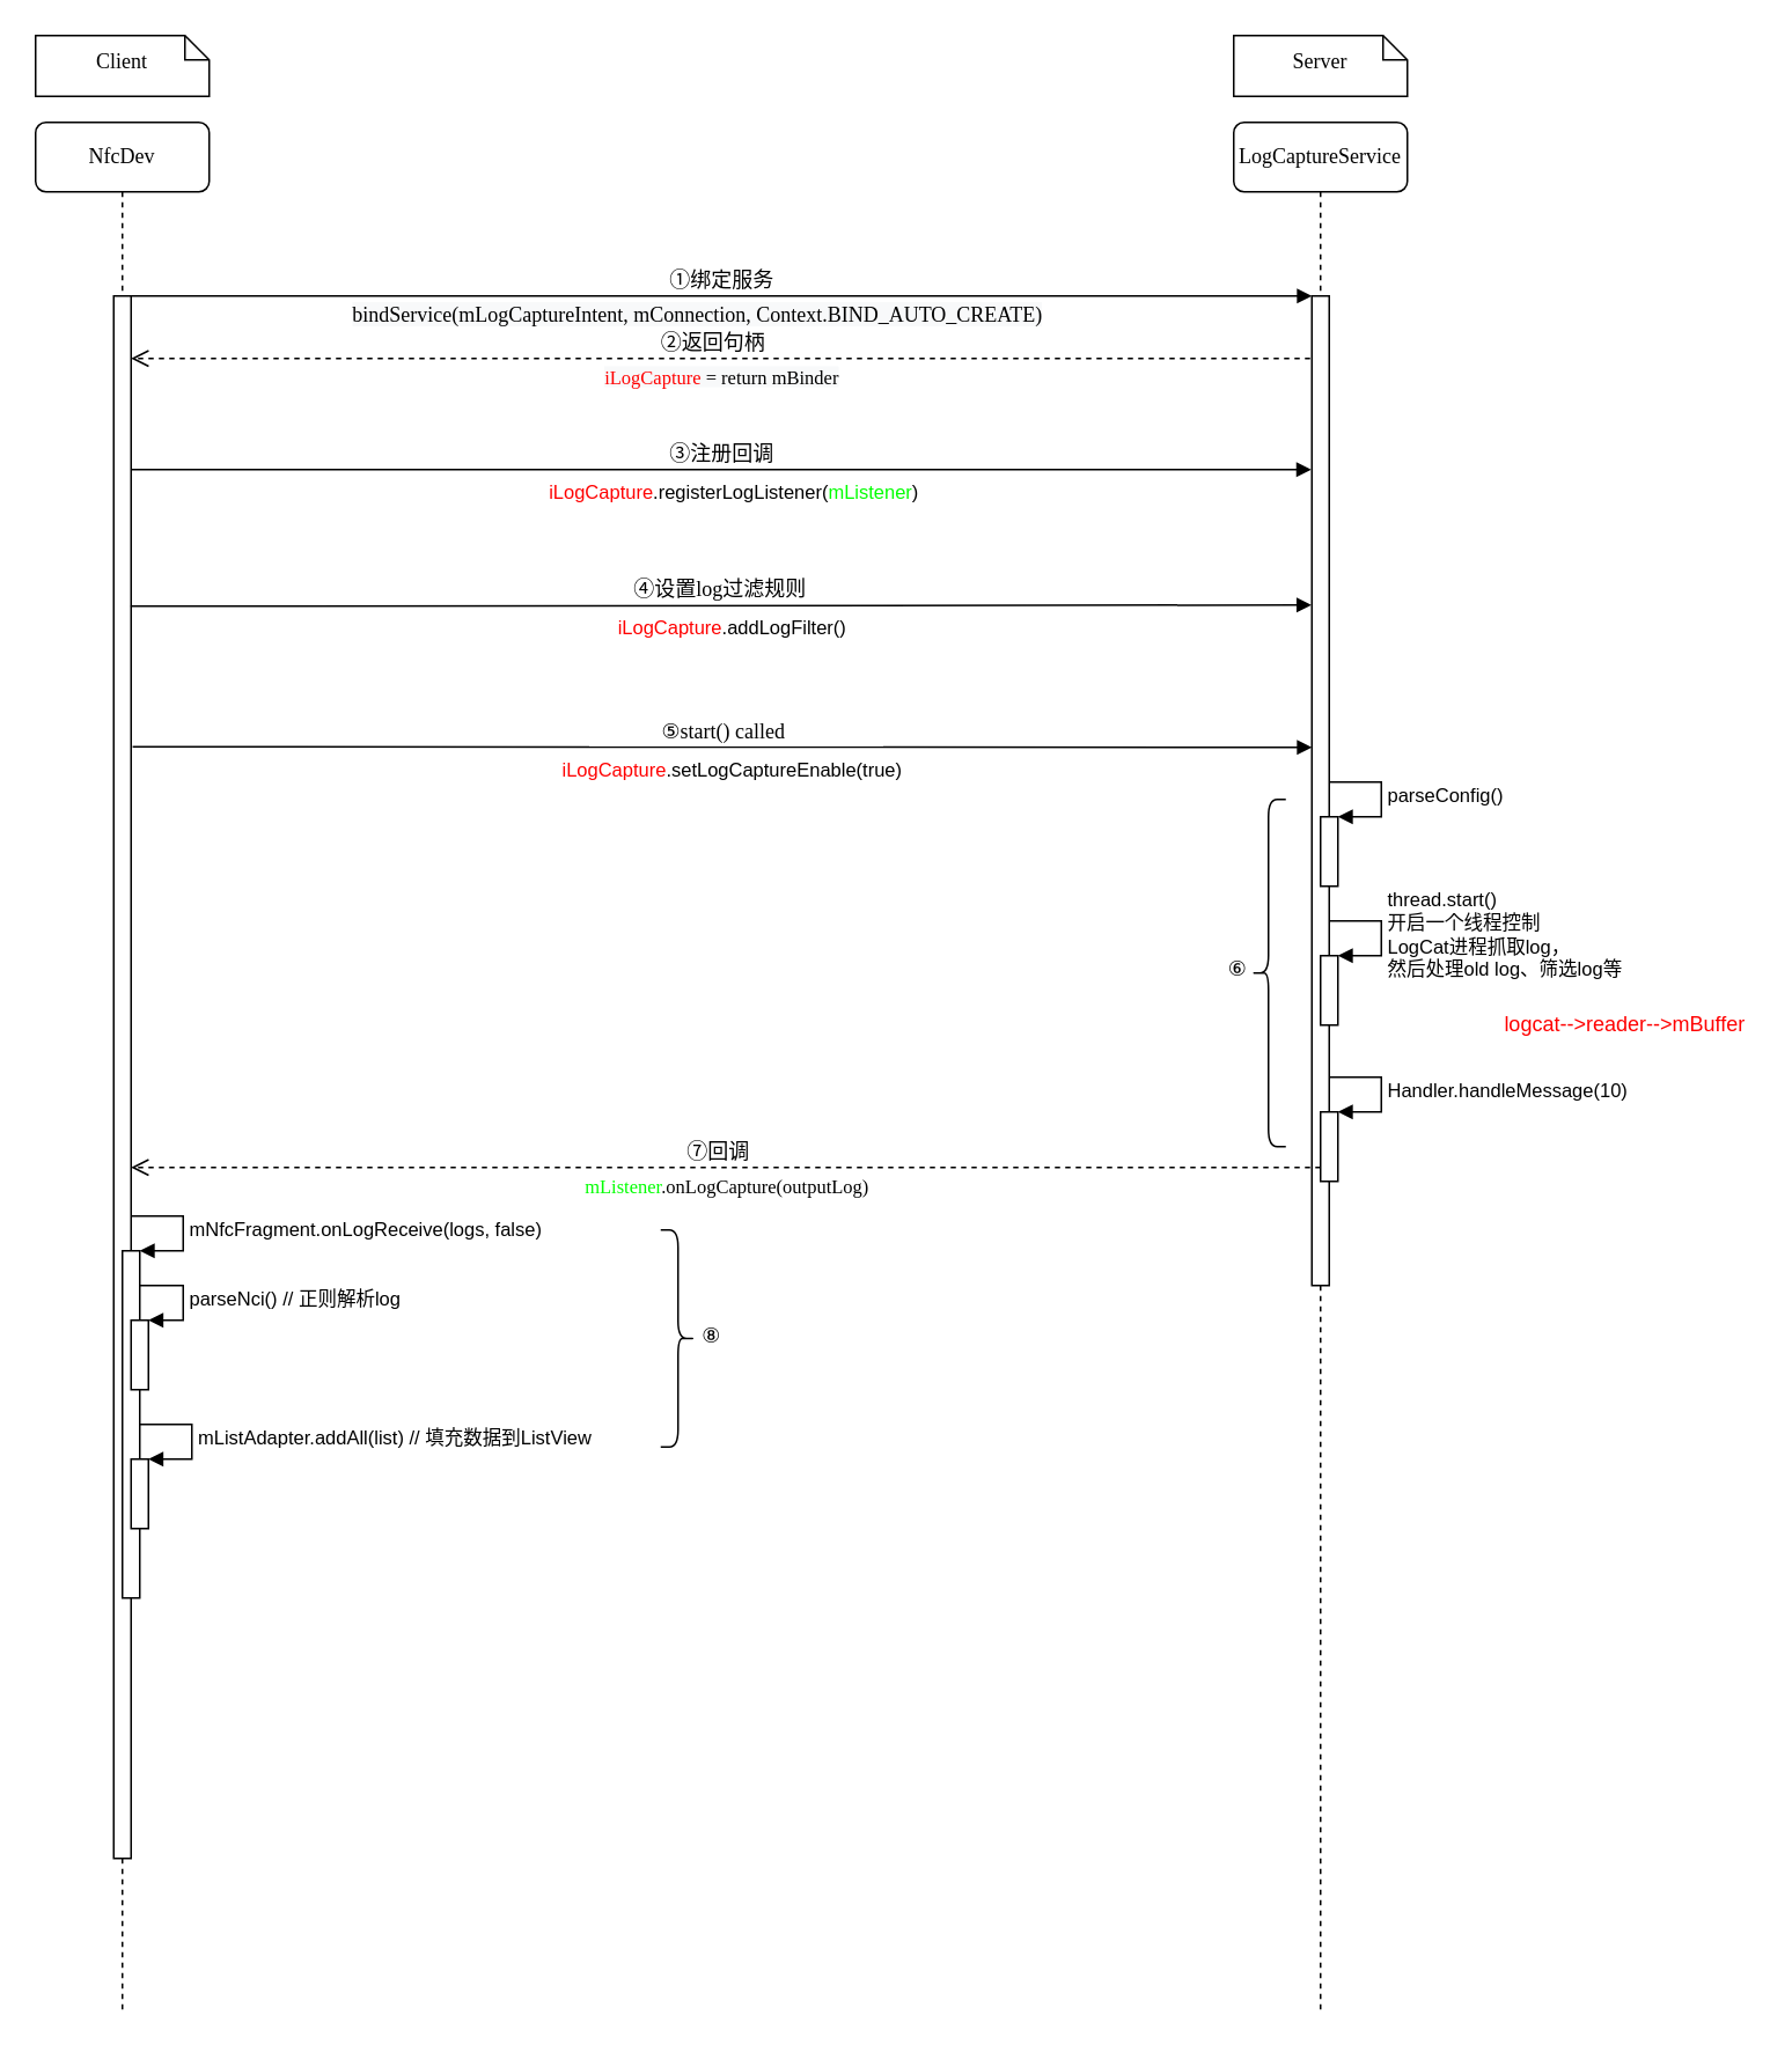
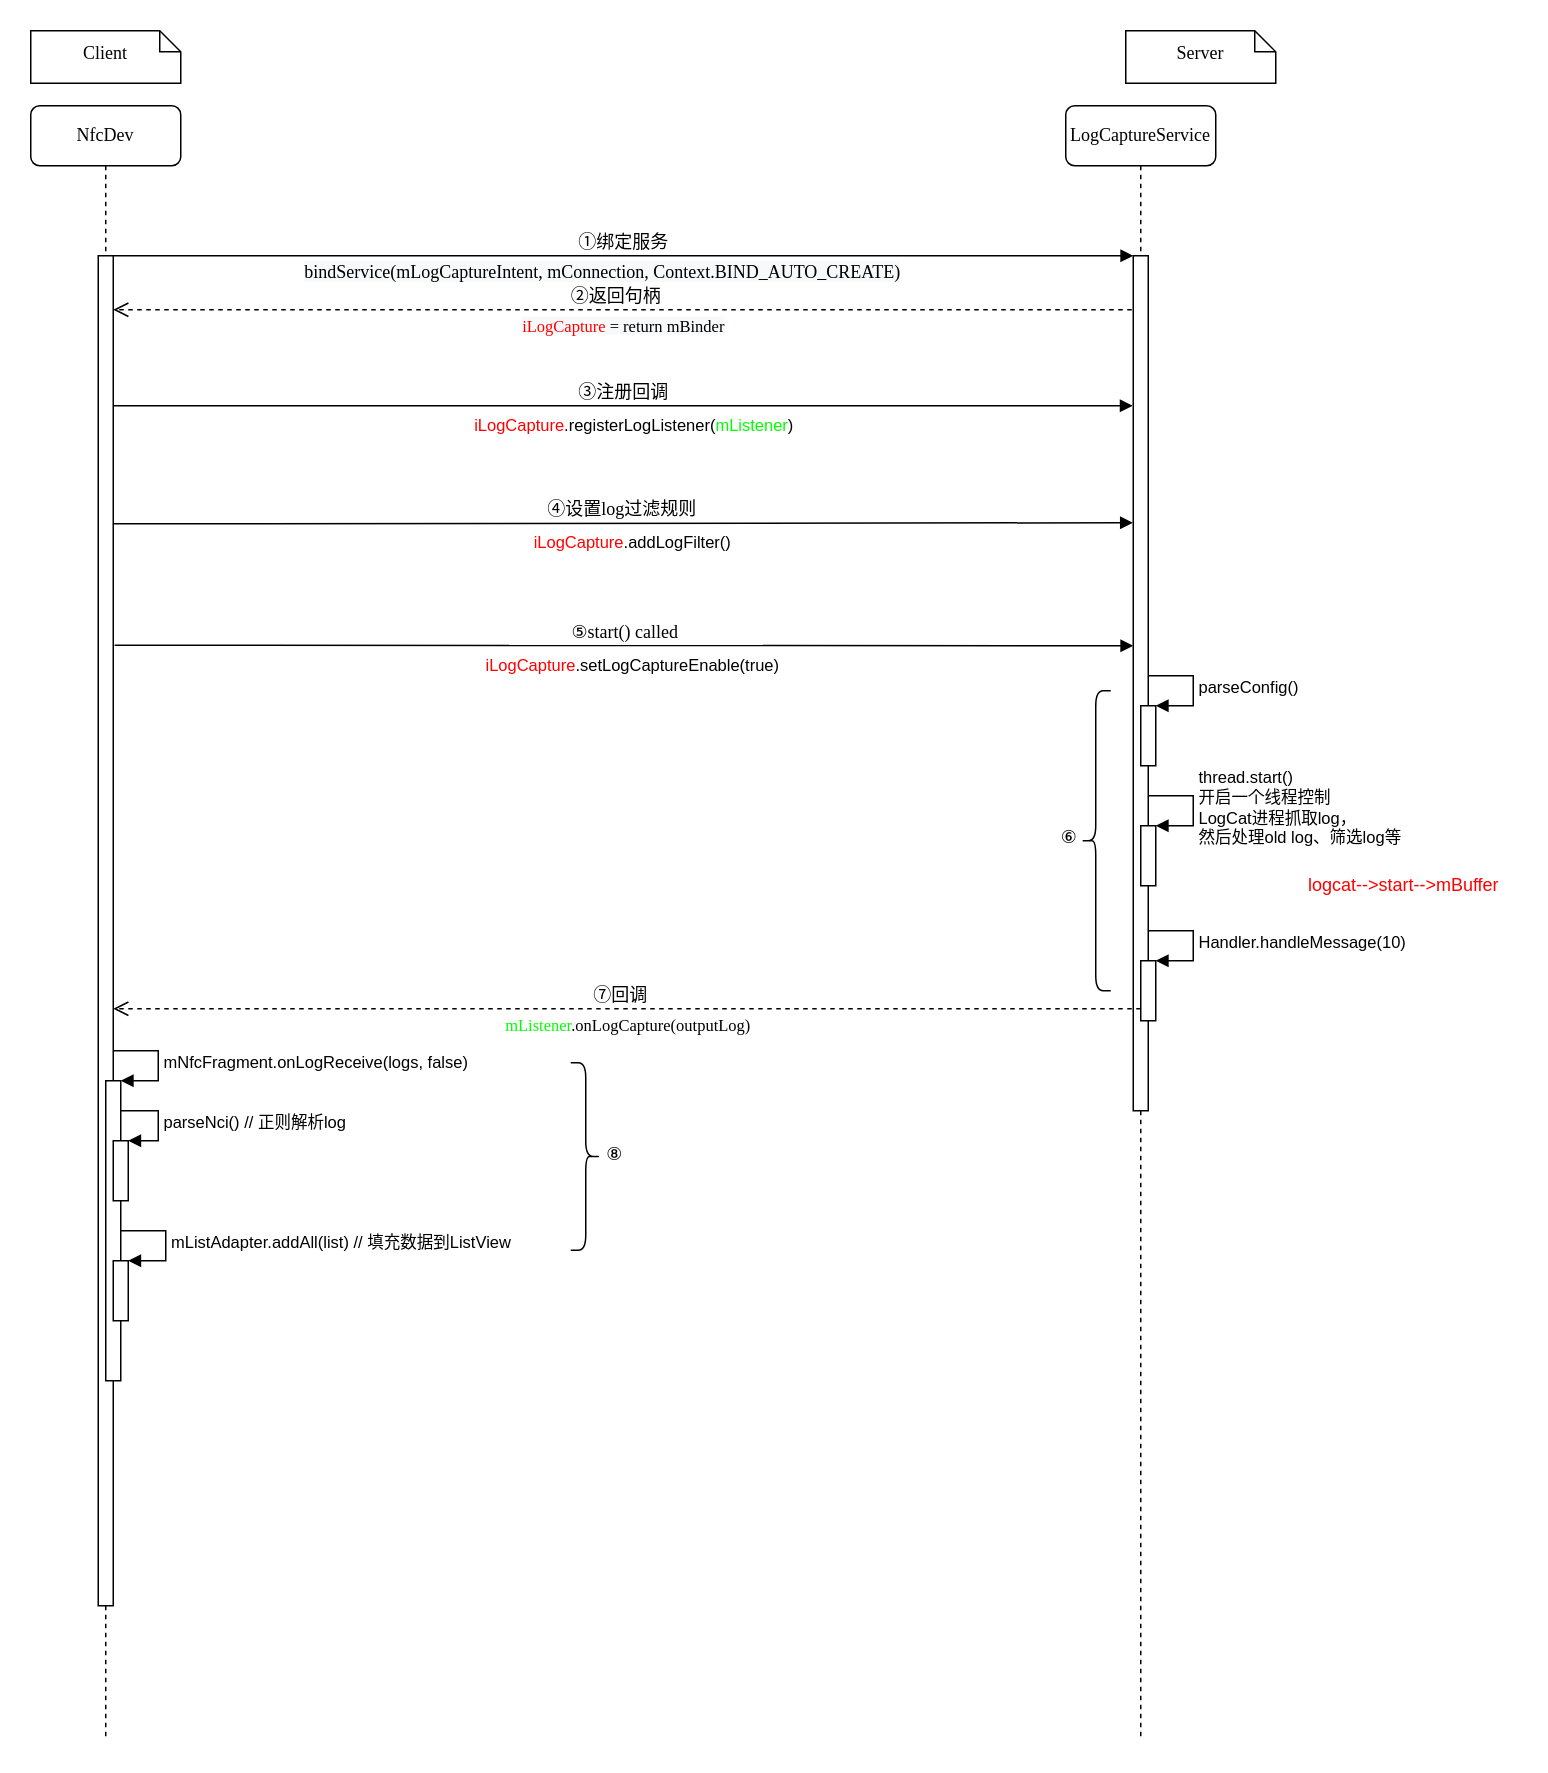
  <mxCell id="0" />
  <mxCell id="1" parent="0" />
  <mxCell id="2" value="LogCaptureService" style="shape=umlLifeline;perimeter=lifelinePerimeter;whiteSpace=wrap;html=1;container=1;collapsible=0;recursiveResize=0;outlineConnect=0;rounded=1;shadow=0;comic=0;labelBackgroundColor=none;strokeWidth=1;fontFamily=Verdana;fontSize=12;align=center;" parent="1" vertex="1"><mxGeometry x="710" y="70" width="100" height="1090" as="geometry" /></mxCell>
  <mxCell id="3" value="" style="html=1;points=[];perimeter=orthogonalPerimeter;rounded=0;shadow=0;comic=0;labelBackgroundColor=none;strokeWidth=1;fontFamily=Verdana;fontSize=12;align=center;" parent="2" vertex="1"><mxGeometry x="45" y="100" width="10" height="570" as="geometry" /></mxCell>
  <mxCell id="4" value="" style="html=1;points=[];perimeter=orthogonalPerimeter;" parent="2" vertex="1"><mxGeometry x="50" y="400" width="10" height="40" as="geometry" /></mxCell>
  <mxCell id="5" value="parseConfig()" style="edgeStyle=orthogonalEdgeStyle;html=1;align=left;spacingLeft=2;endArrow=block;rounded=0;entryX=1;entryY=0;" parent="2" target="4" edge="1"><mxGeometry relative="1" as="geometry"><mxPoint x="55" y="380" as="sourcePoint" /><Array as="points"><mxPoint x="85" y="380" /></Array></mxGeometry></mxCell>
  <mxCell id="6" value="" style="html=1;points=[];perimeter=orthogonalPerimeter;" parent="2" vertex="1"><mxGeometry x="50" y="480" width="10" height="40" as="geometry" /></mxCell>
  <mxCell id="7" value="thread.start()&lt;br&gt;开启一个线程控制&lt;br&gt;LogCat进程抓取log，&lt;br&gt;然后处理old log、筛选log等" style="edgeStyle=orthogonalEdgeStyle;html=1;align=left;spacingLeft=2;endArrow=block;rounded=0;entryX=1;entryY=0;" parent="2" target="6" edge="1"><mxGeometry relative="1" as="geometry"><mxPoint x="55" y="460" as="sourcePoint" /><Array as="points"><mxPoint x="85" y="460" /></Array></mxGeometry></mxCell>
  <mxCell id="8" value="" style="html=1;points=[];perimeter=orthogonalPerimeter;" parent="2" vertex="1"><mxGeometry x="50" y="570" width="10" height="40" as="geometry" /></mxCell>
  <mxCell id="9" value="Handler.handleMessage(10)" style="edgeStyle=orthogonalEdgeStyle;html=1;align=left;spacingLeft=2;endArrow=block;rounded=0;entryX=1;entryY=0;" parent="2" target="8" edge="1"><mxGeometry relative="1" as="geometry"><mxPoint x="55" y="550" as="sourcePoint" /><Array as="points"><mxPoint x="85" y="550" /></Array></mxGeometry></mxCell>
  <mxCell id="10" value="" style="shape=curlyBracket;whiteSpace=wrap;html=1;rounded=1;" parent="2" vertex="1"><mxGeometry x="10" y="390" width="20" height="200" as="geometry" /></mxCell>
  <mxCell id="11" value="⑥" style="text;html=1;resizable=0;autosize=1;align=center;verticalAlign=middle;points=[];fillColor=none;strokeColor=none;rounded=0;" parent="2" vertex="1"><mxGeometry x="-13" y="478" width="30" height="20" as="geometry" /></mxCell>
  <mxCell id="12" value="NfcDev" style="shape=umlLifeline;perimeter=lifelinePerimeter;whiteSpace=wrap;html=1;container=1;collapsible=0;recursiveResize=0;outlineConnect=0;rounded=1;shadow=0;comic=0;labelBackgroundColor=none;strokeWidth=1;fontFamily=Verdana;fontSize=12;align=center;" parent="1" vertex="1"><mxGeometry x="20" y="70" width="100" height="1090" as="geometry" /></mxCell>
  <mxCell id="13" value="" style="html=1;points=[];perimeter=orthogonalPerimeter;rounded=0;shadow=0;comic=0;labelBackgroundColor=none;strokeWidth=1;fontFamily=Verdana;fontSize=12;align=center;" parent="12" vertex="1"><mxGeometry x="45" y="100" width="10" height="900" as="geometry" /></mxCell>
  <mxCell id="14" value="" style="html=1;points=[];perimeter=orthogonalPerimeter;fontColor=#FF0000;" parent="12" vertex="1"><mxGeometry x="50" y="650" width="10" height="200" as="geometry" /></mxCell>
  <mxCell id="15" value="&lt;font color=&quot;#000000&quot;&gt;mNfcFragment.onLogReceive(logs, false)&lt;/font&gt;" style="edgeStyle=orthogonalEdgeStyle;html=1;align=left;spacingLeft=2;endArrow=block;rounded=0;entryX=1;entryY=0;fontColor=#FF0000;" parent="12" target="14" edge="1"><mxGeometry relative="1" as="geometry"><mxPoint x="55" y="630" as="sourcePoint" /><Array as="points"><mxPoint x="85" y="630" /></Array></mxGeometry></mxCell>
  <mxCell id="16" value="" style="html=1;points=[];perimeter=orthogonalPerimeter;fontColor=#000000;" parent="12" vertex="1"><mxGeometry x="55" y="690" width="10" height="40" as="geometry" /></mxCell>
  <mxCell id="17" value="parseNci()&lt;span style=&quot;white-space: pre&quot;&gt; &lt;/span&gt;// 正则解析log" style="edgeStyle=orthogonalEdgeStyle;html=1;align=left;spacingLeft=2;endArrow=block;rounded=0;entryX=1;entryY=0;fontColor=#000000;" parent="12" source="14" target="16" edge="1"><mxGeometry relative="1" as="geometry"><mxPoint x="55" y="670" as="sourcePoint" /><Array as="points"><mxPoint x="85" y="670" /><mxPoint x="85" y="690" /></Array></mxGeometry></mxCell>
  <mxCell id="18" value="" style="html=1;points=[];perimeter=orthogonalPerimeter;fontColor=#000000;" parent="12" vertex="1"><mxGeometry x="55" y="770" width="10" height="40" as="geometry" /></mxCell>
  <mxCell id="19" value="mListAdapter.addAll(list)&lt;span style=&quot;white-space: pre&quot;&gt; &lt;/span&gt;// 填充数据到ListView" style="edgeStyle=orthogonalEdgeStyle;html=1;align=left;spacingLeft=2;endArrow=block;rounded=0;entryX=1;entryY=0;fontColor=#000000;" parent="12" target="18" edge="1"><mxGeometry relative="1" as="geometry"><mxPoint x="60" y="750" as="sourcePoint" /><Array as="points"><mxPoint x="90" y="750" /></Array></mxGeometry></mxCell>
  <mxCell id="20" value="②返回句柄" style="html=1;verticalAlign=bottom;endArrow=open;dashed=1;endSize=8;labelBackgroundColor=none;fontFamily=Verdana;fontSize=12;edgeStyle=elbowEdgeStyle;elbow=vertical;" parent="1" target="13" edge="1"><mxGeometry x="0.013" relative="1" as="geometry"><mxPoint x="70" y="206" as="targetPoint" /><Array as="points"><mxPoint x="410" y="206" /><mxPoint x="490" y="576" /></Array><mxPoint x="754" y="206" as="sourcePoint" /><mxPoint as="offset" /></mxGeometry></mxCell>
  <mxCell id="21" value="&lt;span style=&quot;background-color: rgb(248 , 249 , 250)&quot;&gt;&lt;font face=&quot;Verdana&quot;&gt;&lt;font color=&quot;#ff0000&quot;&gt;iLogCapture&lt;/font&gt; = return&amp;nbsp;mBinder&lt;/font&gt;&lt;/span&gt;" style="edgeLabel;html=1;align=center;verticalAlign=middle;resizable=0;points=[];" parent="20" vertex="1" connectable="0"><mxGeometry x="-0.024" y="2" relative="1" as="geometry"><mxPoint x="-9" y="8" as="offset" /></mxGeometry></mxCell>
  <mxCell id="22" value="①绑定服务" style="html=1;verticalAlign=bottom;endArrow=block;entryX=0;entryY=0;labelBackgroundColor=none;fontFamily=Verdana;fontSize=12;edgeStyle=elbowEdgeStyle;elbow=vertical;" parent="1" source="13" target="3" edge="1"><mxGeometry relative="1" as="geometry"><mxPoint x="140" y="180" as="sourcePoint" /></mxGeometry></mxCell>
  <mxCell id="23" value="&lt;span style=&quot;font-family: &amp;#34;verdana&amp;#34; ; font-size: 12px ; background-color: rgb(248 , 249 , 250)&quot;&gt;bindService(mLogCaptureIntent, mConnection, Context.BIND_AUTO_CREATE)&lt;/span&gt;" style="edgeLabel;html=1;align=center;verticalAlign=middle;resizable=0;points=[];" parent="22" vertex="1" connectable="0"><mxGeometry x="0.053" relative="1" as="geometry"><mxPoint x="-33" y="10" as="offset" /></mxGeometry></mxCell>
  <mxCell id="24" value="&lt;div&gt;&lt;span&gt;Client&lt;/span&gt;&lt;/div&gt;" style="shape=note;whiteSpace=wrap;html=1;size=14;verticalAlign=middle;align=center;spacingTop=-6;rounded=0;shadow=0;comic=0;labelBackgroundColor=none;strokeWidth=1;fontFamily=Verdana;fontSize=12" parent="1" vertex="1"><mxGeometry x="20" y="20" width="100" height="35" as="geometry" /></mxCell>
- <mxCell id="25" value="Server" style="shape=note;whiteSpace=wrap;html=1;size=14;verticalAlign=middle;align=center;spacingTop=-6;rounded=0;shadow=0;comic=0;labelBackgroundColor=none;strokeWidth=1;fontFamily=Verdana;fontSize=12" parent="1" vertex="1"><mxGeometry x="710" y="20" width="100" height="35" as="geometry" /></mxCell>
+ <mxCell id="25" value="Server" style="shape=note;whiteSpace=wrap;html=1;size=14;verticalAlign=middle;align=center;spacingTop=-6;rounded=0;shadow=0;comic=0;labelBackgroundColor=none;strokeWidth=1;fontFamily=Verdana;fontSize=12" parent="1" vertex="1"><mxGeometry x="750" y="20" width="100" height="35" as="geometry" /></mxCell>
  <mxCell id="26" value="③注册回调" style="html=1;verticalAlign=bottom;endArrow=block;entryX=-0.038;entryY=0.381;labelBackgroundColor=none;fontFamily=Verdana;fontSize=12;edgeStyle=elbowEdgeStyle;elbow=vertical;entryDx=0;entryDy=0;entryPerimeter=0;" parent="1" edge="1"><mxGeometry relative="1" as="geometry"><mxPoint x="75" y="270" as="sourcePoint" /><mxPoint x="754.62" y="270.45" as="targetPoint" /></mxGeometry></mxCell>
  <mxCell id="27" value="&lt;font color=&quot;#ff0000&quot;&gt;iLogCapture&lt;/font&gt;.registerLogListener(&lt;font color=&quot;#00ff00&quot;&gt;mListener&lt;/font&gt;)" style="edgeLabel;html=1;align=center;verticalAlign=middle;resizable=0;points=[];" parent="26" vertex="1" connectable="0"><mxGeometry x="0.031" y="-1" relative="1" as="geometry"><mxPoint x="-5" y="11" as="offset" /></mxGeometry></mxCell>
  <mxCell id="28" value="⑦回调&lt;span style=&quot;color: rgba(0 , 0 , 0 , 0) ; font-family: monospace ; font-size: 0px&quot;&gt;%3CmxGraphModel%3E%3Croot%3E%3CmxCell%20id%3D%220%22%2F%3E%3CmxCell%20id%3D%221%22%20parent%3D%220%22%2F%3E%3CmxCell%20id%3D%222%22%20value%3D%22%E2%91%A1%E8%BF%94%E5%9B%9E%E5%8F%A5%E6%9F%84%22%20style%3D%22html%3D1%3BverticalAlign%3Dbottom%3BendArrow%3Dopen%3Bdashed%3D1%3BendSize%3D8%3BlabelBackgroundColor%3Dnone%3BfontFamily%3DVerdana%3BfontSize%3D12%3BedgeStyle%3DelbowEdgeStyle%3Belbow%3Dvertical%3B%22%20edge%3D%221%22%20parent%3D%221%22%3E%3CmxGeometry%20x%3D%220.013%22%20relative%3D%221%22%20as%3D%22geometry%22%3E%3CmxPoint%20x%3D%22190%22%20y%3D%22500.0%22%20as%3D%22targetPoint%22%2F%3E%3CArray%20as%3D%22points%22%3E%3CmxPoint%20x%3D%22525%22%20y%3D%22500%22%2F%3E%3CmxPoint%20x%3D%22605%22%20y%3D%22870%22%2F%3E%3C%2FArray%3E%3CmxPoint%20x%3D%22869%22%20y%3D%22500.0%22%20as%3D%22sourcePoint%22%2F%3E%3CmxPoint%20as%3D%22offset%22%2F%3E%3C%2FmxGeometry%3E%3C%2FmxCell%3E%3CmxCell%20id%3D%223%22%20value%3D%22%26lt%3Bspan%20style%3D%26quot%3Bbackground-color%3A%20rgb(248%20%2C%20249%20%2C%20250)%26quot%3B%26gt%3B%26lt%3Bfont%20face%3D%26quot%3BVerdana%26quot%3B%26gt%3BiLogCapture%20%3D%20return%26amp%3Bnbsp%3BmBinder%26lt%3B%2Ffont%26gt%3B%26lt%3B%2Fspan%26gt%3B%22%20style%3D%22edgeLabel%3Bhtml%3D1%3Balign%3Dcenter%3BverticalAlign%3Dmiddle%3Bresizable%3D0%3Bpoints%3D%5B%5D%3B%22%20vertex%3D%221%22%20connectable%3D%220%22%20parent%3D%222%22%3E%3CmxGeometry%20x%3D%22-0.024%22%20y%3D%222%22%20relative%3D%221%22%20as%3D%22geometry%22%3E%3CmxPoint%20x%3D%22-9%22%20y%3D%228%22%20as%3D%22offset%22%2F%3E%3C%2FmxGeometry%3E%3C%2FmxCell%3E%3C%2Froot%3E%3C%2FmxGraphModel%3E&lt;/span&gt;&lt;font color=&quot;rgba(0, 0, 0, 0)&quot; face=&quot;monospace&quot;&gt;&lt;span style=&quot;font-size: 0px&quot;&gt;onLogCap&lt;/span&gt;&lt;/font&gt;" style="html=1;verticalAlign=bottom;endArrow=open;dashed=1;endSize=8;labelBackgroundColor=none;fontFamily=Verdana;fontSize=12;edgeStyle=elbowEdgeStyle;elbow=vertical;" parent="1" source="8" edge="1"><mxGeometry x="0.013" relative="1" as="geometry"><mxPoint x="75" y="672" as="targetPoint" /><Array as="points"><mxPoint x="405" y="672" /><mxPoint x="485" y="1042" /></Array><mxPoint x="756.43" y="673.53" as="sourcePoint" /><mxPoint as="offset" /></mxGeometry></mxCell>
  <mxCell id="29" value="&lt;font face=&quot;Verdana&quot;&gt;&lt;span style=&quot;font-size: 11px&quot;&gt;&lt;font color=&quot;#00ff00&quot;&gt;mListener&lt;/font&gt;.onLogCapture(outputLog)&lt;/span&gt;&lt;/font&gt;" style="edgeLabel;html=1;align=center;verticalAlign=middle;resizable=0;points=[];" parent="28" vertex="1" connectable="0"><mxGeometry x="-0.024" y="2" relative="1" as="geometry"><mxPoint x="-9" y="8" as="offset" /></mxGeometry></mxCell>
  <mxCell id="30" value="④设置log过滤规则" style="html=1;verticalAlign=bottom;endArrow=block;entryX=-0.025;entryY=0.378;labelBackgroundColor=none;fontFamily=Verdana;fontSize=12;edgeStyle=elbowEdgeStyle;elbow=vertical;entryDx=0;entryDy=0;entryPerimeter=0;exitX=0.975;exitY=0.388;exitDx=0;exitDy=0;exitPerimeter=0;" parent="1" edge="1"><mxGeometry relative="1" as="geometry"><mxPoint x="74.75" y="348.72" as="sourcePoint" /><mxPoint x="754.75" y="348.1" as="targetPoint" /><Array as="points"><mxPoint x="760" y="348" /></Array></mxGeometry></mxCell>
  <mxCell id="31" value="&lt;font color=&quot;#ff0000&quot;&gt;iLogCapture&lt;/font&gt;.addLogFilter()" style="edgeLabel;html=1;align=center;verticalAlign=middle;resizable=0;points=[];" parent="30" vertex="1" connectable="0"><mxGeometry x="0.031" y="-1" relative="1" as="geometry"><mxPoint x="-5" y="11" as="offset" /></mxGeometry></mxCell>
  <mxCell id="32" value="⑤start() called" style="html=1;verticalAlign=bottom;endArrow=block;labelBackgroundColor=none;fontFamily=Verdana;fontSize=12;edgeStyle=elbowEdgeStyle;elbow=vertical;exitX=1.091;exitY=0.588;exitDx=0;exitDy=0;exitPerimeter=0;" parent="1" edge="1"><mxGeometry relative="1" as="geometry"><mxPoint x="75.91" y="429.68" as="sourcePoint" /><mxPoint x="755" y="429.833" as="targetPoint" /></mxGeometry></mxCell>
  <mxCell id="33" value="&lt;font color=&quot;#ff0000&quot;&gt;iLogCapture&lt;/font&gt;.setLogCaptureEnable(true)" style="edgeLabel;html=1;align=center;verticalAlign=middle;resizable=0;points=[];" parent="32" vertex="1" connectable="0"><mxGeometry x="0.031" y="-1" relative="1" as="geometry"><mxPoint x="-5" y="11" as="offset" /></mxGeometry></mxCell>
- <mxCell id="34" value="&lt;font color=&quot;#ff0000&quot;&gt;logcat--&amp;gt;reader--&amp;gt;mBuffer&lt;/font&gt;" style="text;html=1;resizable=0;autosize=1;align=center;verticalAlign=middle;points=[];fillColor=none;strokeColor=none;rounded=0;" parent="1" vertex="1"><mxGeometry x="860" y="580" width="150" height="20" as="geometry" /></mxCell>
+ <mxCell id="34" value="&lt;font color=&quot;#ff0000&quot;&gt;logcat--&amp;gt;start--&amp;gt;mBuffer&lt;/font&gt;" style="text;html=1;resizable=0;autosize=1;align=center;verticalAlign=middle;points=[];fillColor=none;strokeColor=none;rounded=0;" parent="1" vertex="1"><mxGeometry x="860" y="580" width="150" height="20" as="geometry" /></mxCell>
  <mxCell id="35" value="" style="shape=curlyBracket;whiteSpace=wrap;html=1;rounded=1;flipH=1;fontColor=#000000;" parent="1" vertex="1"><mxGeometry x="380" y="708" width="20" height="125" as="geometry" /></mxCell>
  <mxCell id="36" value="⑧" style="text;html=1;resizable=0;autosize=1;align=center;verticalAlign=middle;points=[];fillColor=none;strokeColor=none;rounded=0;" parent="1" vertex="1"><mxGeometry x="394" y="758.5" width="30" height="20" as="geometry" /></mxCell>
